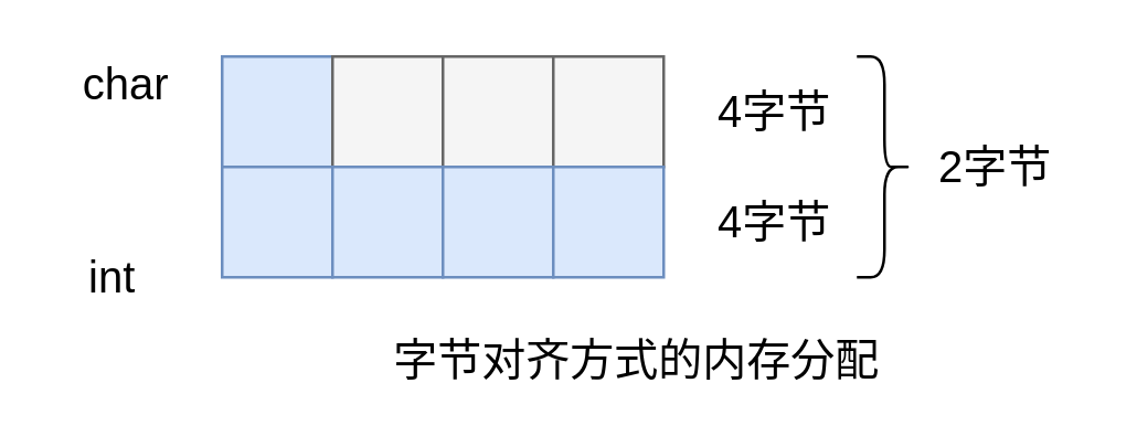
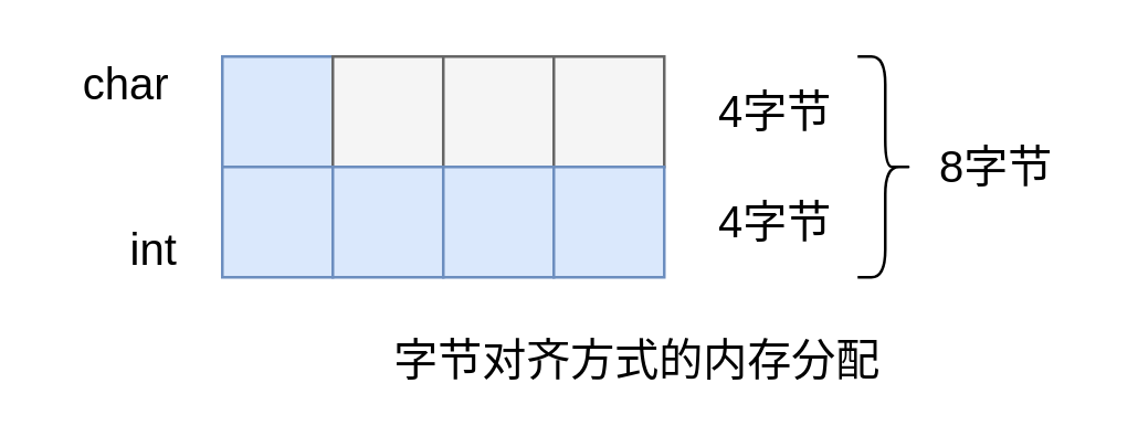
  <mxCell id="0" />
  <mxCell id="1" parent="0" />
  <mxCell id="2" value="" style="rounded=0;whiteSpace=wrap;html=1;fillColor=#dae8fc;strokeColor=#6c8ebf;" vertex="1" parent="1"><mxGeometry x="80" y="20" width="40" height="40" as="geometry" /></mxCell>
  <mxCell id="3" value="" style="rounded=0;whiteSpace=wrap;html=1;fillColor=#f5f5f5;strokeColor=#666666;fontColor=#333333;" vertex="1" parent="1"><mxGeometry x="120" y="20" width="40" height="40" as="geometry" /></mxCell>
  <mxCell id="4" value="" style="rounded=0;whiteSpace=wrap;html=1;fillColor=#f5f5f5;strokeColor=#666666;fontColor=#333333;" vertex="1" parent="1"><mxGeometry x="160" y="20" width="40" height="40" as="geometry" /></mxCell>
  <mxCell id="5" value="" style="rounded=0;whiteSpace=wrap;html=1;fillColor=#f5f5f5;strokeColor=#666666;fontColor=#333333;" vertex="1" parent="1"><mxGeometry x="200" y="20" width="40" height="40" as="geometry" /></mxCell>
  <mxCell id="6" value="" style="rounded=0;whiteSpace=wrap;html=1;fillColor=#dae8fc;strokeColor=#6c8ebf;" vertex="1" parent="1"><mxGeometry x="80" y="60" width="40" height="40" as="geometry" /></mxCell>
  <mxCell id="7" value="" style="rounded=0;whiteSpace=wrap;html=1;fillColor=#dae8fc;strokeColor=#6c8ebf;" vertex="1" parent="1"><mxGeometry x="120" y="60" width="40" height="40" as="geometry" /></mxCell>
  <mxCell id="8" value="" style="rounded=0;whiteSpace=wrap;html=1;fillColor=#dae8fc;strokeColor=#6c8ebf;" vertex="1" parent="1"><mxGeometry x="160" y="60" width="40" height="40" as="geometry" /></mxCell>
  <mxCell id="9" value="" style="rounded=0;whiteSpace=wrap;html=1;fillColor=#dae8fc;strokeColor=#6c8ebf;" vertex="1" parent="1"><mxGeometry x="200" y="60" width="40" height="40" as="geometry" /></mxCell>
  <mxCell id="10" value="char" style="text;html=1;align=center;verticalAlign=middle;resizable=0;points=[];autosize=1;fontSize=16;" vertex="1" parent="1"><mxGeometry x="20" y="20" width="50" height="20" as="geometry" /></mxCell>
- <mxCell id="11" value="int" style="text;html=1;align=center;verticalAlign=middle;resizable=0;points=[];autosize=1;fontSize=16;" vertex="1" parent="1"><mxGeometry x="25" y="90" width="30" height="20" as="geometry" /></mxCell>
+ <mxCell id="11" value="int" style="text;html=1;align=center;verticalAlign=middle;resizable=0;points=[];autosize=1;fontSize=16;" vertex="1" parent="1"><mxGeometry x="40" y="80" width="30" height="20" as="geometry" /></mxCell>
  <mxCell id="12" value="字节对齐方式的内存分配" style="text;html=1;align=center;verticalAlign=middle;resizable=0;points=[];autosize=1;fontSize=16;" vertex="1" parent="1"><mxGeometry x="135" y="120" width="190" height="20" as="geometry" /></mxCell>
  <mxCell id="13" value="4字节" style="text;html=1;align=center;verticalAlign=middle;resizable=0;points=[];autosize=1;fontSize=16;" vertex="1" parent="1"><mxGeometry x="250" y="30" width="60" height="20" as="geometry" /></mxCell>
  <mxCell id="14" value="4字节" style="text;html=1;align=center;verticalAlign=middle;resizable=0;points=[];autosize=1;fontSize=16;" vertex="1" parent="1"><mxGeometry x="250" y="70" width="60" height="20" as="geometry" /></mxCell>
  <mxCell id="15" value="" style="shape=curlyBracket;whiteSpace=wrap;html=1;rounded=1;fontSize=16;rotation=-180;" vertex="1" parent="1"><mxGeometry x="310" y="20" width="20" height="80" as="geometry" /></mxCell>
- <mxCell id="16" value="2字节" style="text;html=1;align=center;verticalAlign=middle;resizable=0;points=[];autosize=1;fontSize=16;" vertex="1" parent="1"><mxGeometry x="330" y="50" width="60" height="20" as="geometry" /></mxCell>
+ <mxCell id="16" value="8字节" style="text;html=1;align=center;verticalAlign=middle;resizable=0;points=[];autosize=1;fontSize=16;" vertex="1" parent="1"><mxGeometry x="330" y="50" width="60" height="20" as="geometry" /></mxCell>
